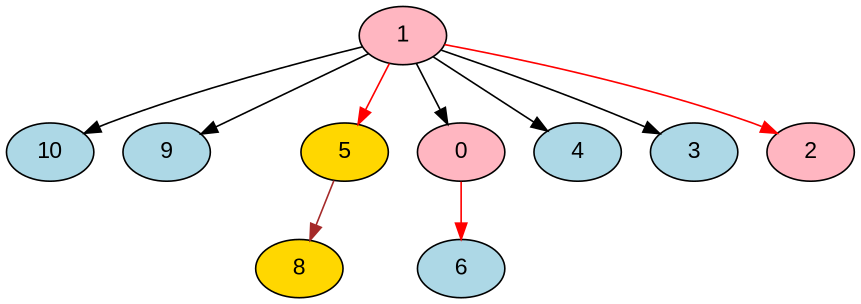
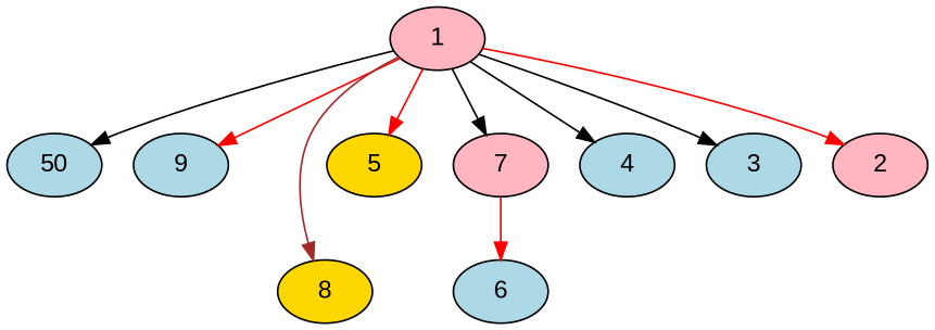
  digraph {
    fontname="Liberation Sans"
    node [fillcolor=lightblue fontname="Liberation Sans" style=filled]
    edge [color=black fontname="Liberation Sans"]
    n1 [fillcolor=lightpink label=1]
-   n2 [label=10]
+   n2 [label=50]
    n3 [label=9]
    n4 [fillcolor=gold label=8]
-   n5 [fillcolor=lightpink label=0]
+   n5 [fillcolor=lightpink label=7]
    n6 [fillcolor=gold label=5]
    n7 [label=4]
    n8 [label=3]
    n9 [fillcolor=lightpink label=2]
    n10 [label=6]
    n1 -> n2
-   n1 -> n3
-   n6 -> n4 [color=brown]
+   n1 -> n3 [color=red]
+   n1 -> n4 [color=brown]
    n1 -> n5
    n1 -> n6 [color=red]
    n1 -> n7
    n1 -> n8
    n1 -> n9 [color=red]
    n5 -> n10 [color=red]
  }
